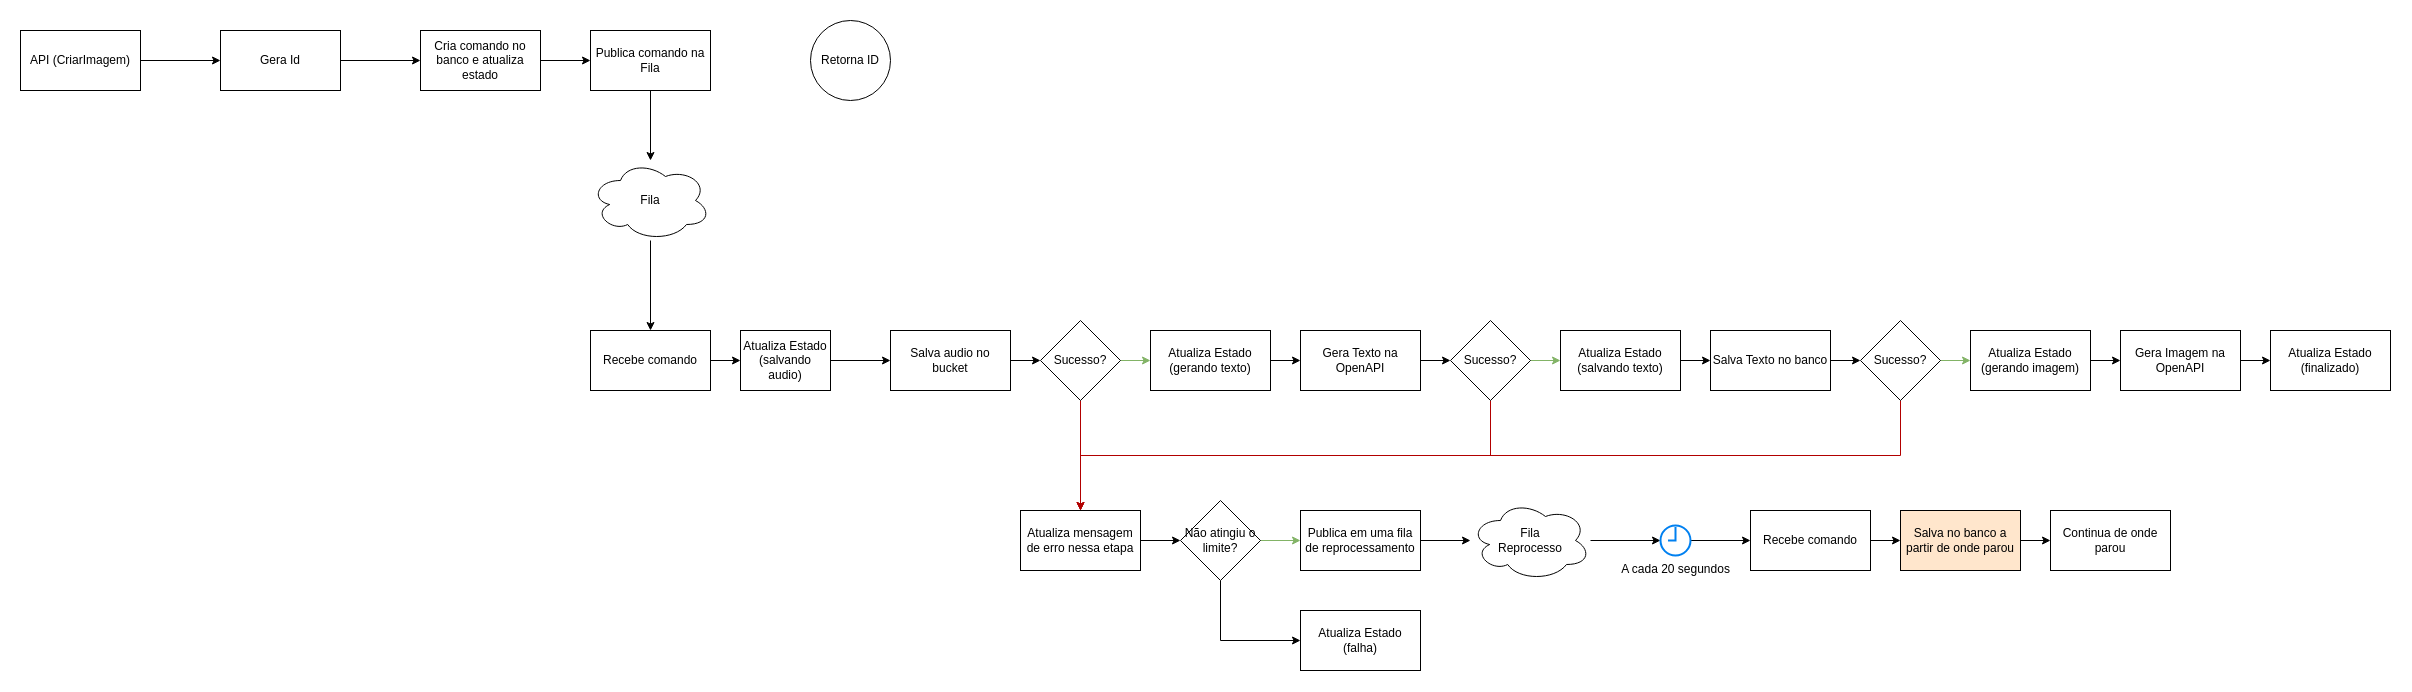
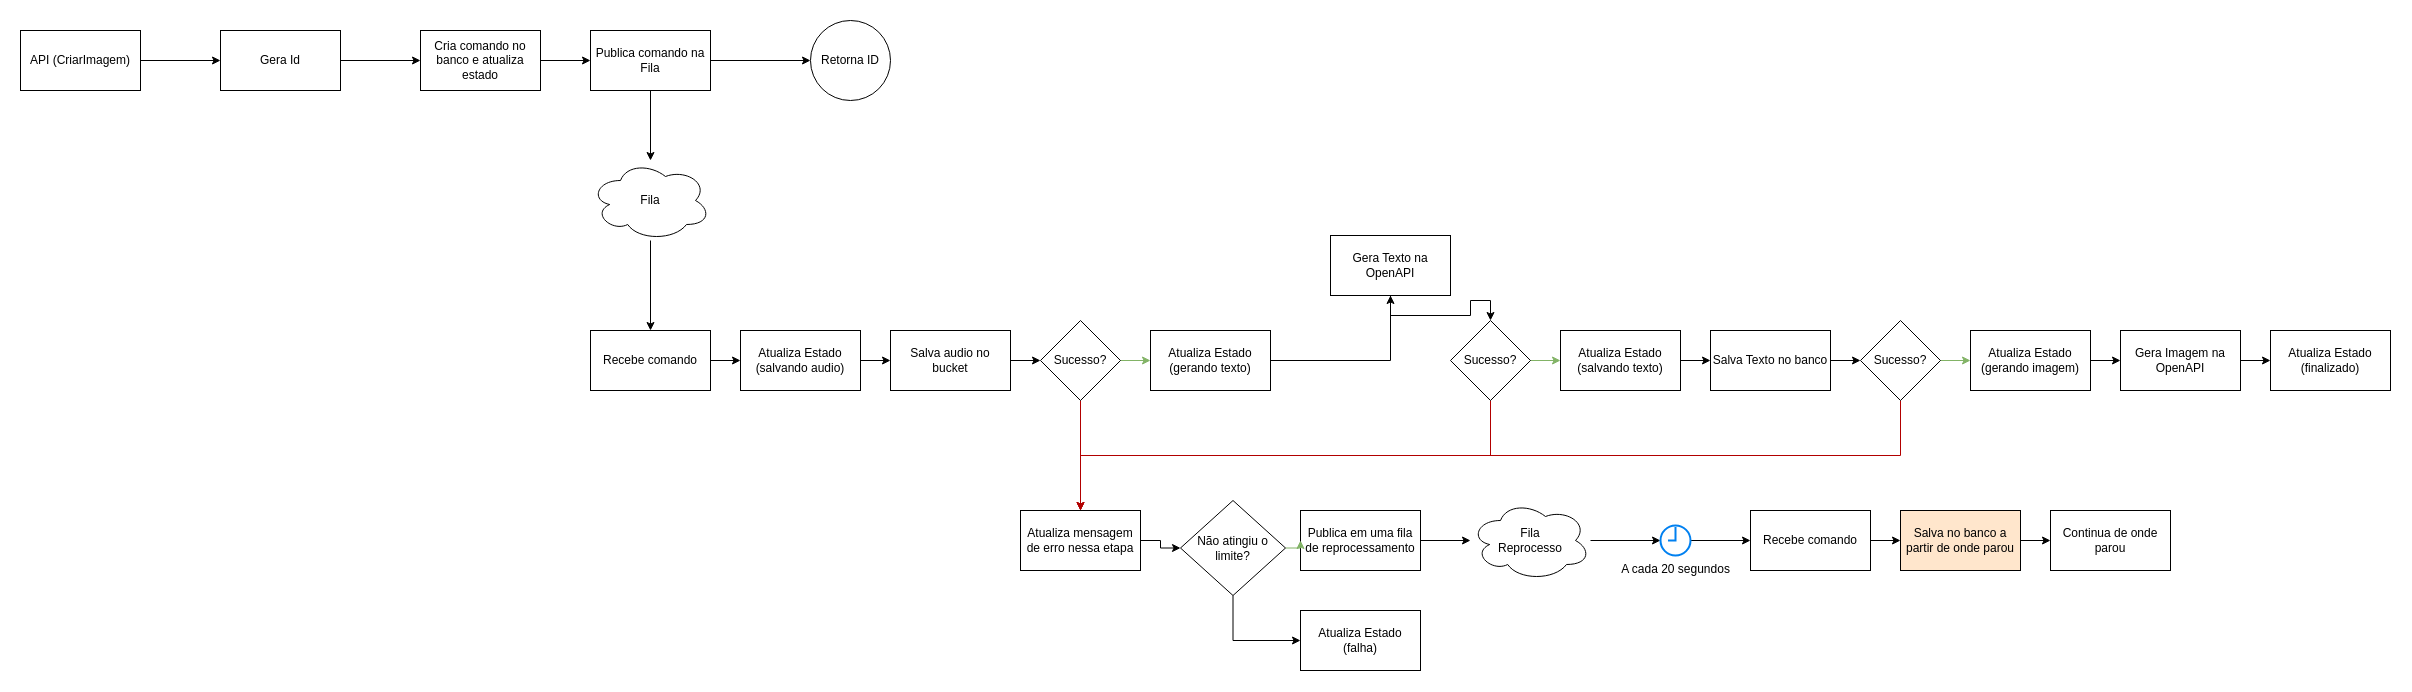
  <mxCell id="0" />
  <mxCell id="1" parent="0" />
  <mxCell id="2" value="" style="edgeStyle=orthogonalEdgeStyle;rounded=0;orthogonalLoop=1;jettySize=auto;html=1;" edge="1" parent="1" source="3" target="5"><mxGeometry relative="1" as="geometry" /></mxCell>
  <mxCell id="3" value="API (CriarImagem)" style="rounded=0;whiteSpace=wrap;html=1;" vertex="1" parent="1"><mxGeometry x="20" y="30" width="120" height="60" as="geometry" /></mxCell>
  <mxCell id="4" value="" style="edgeStyle=orthogonalEdgeStyle;rounded=0;orthogonalLoop=1;jettySize=auto;html=1;" edge="1" parent="1" source="5" target="19"><mxGeometry relative="1" as="geometry" /></mxCell>
  <mxCell id="5" value="Gera Id" style="whiteSpace=wrap;html=1;rounded=0;" vertex="1" parent="1"><mxGeometry x="220" y="30" width="120" height="60" as="geometry" /></mxCell>
+ <mxCell id="6" value="" style="edgeStyle=orthogonalEdgeStyle;rounded=0;orthogonalLoop=1;jettySize=auto;html=1;" edge="1" parent="1" source="8" target="9"><mxGeometry relative="1" as="geometry" /></mxCell>
  <mxCell id="7" value="" style="edgeStyle=orthogonalEdgeStyle;rounded=0;orthogonalLoop=1;jettySize=auto;html=1;" edge="1" parent="1" source="8" target="11"><mxGeometry relative="1" as="geometry" /></mxCell>
  <mxCell id="8" value="Publica comando na Fila" style="whiteSpace=wrap;html=1;rounded=0;" vertex="1" parent="1"><mxGeometry x="590" y="30" width="120" height="60" as="geometry" /></mxCell>
  <mxCell id="9" value="Retorna ID" style="ellipse;whiteSpace=wrap;html=1;rounded=0;" vertex="1" parent="1"><mxGeometry x="810" y="20" width="80" height="80" as="geometry" /></mxCell>
  <mxCell id="10" value="" style="edgeStyle=orthogonalEdgeStyle;rounded=0;orthogonalLoop=1;jettySize=auto;html=1;" edge="1" parent="1" source="11" target="13"><mxGeometry relative="1" as="geometry" /></mxCell>
  <mxCell id="11" value="Fila" style="ellipse;shape=cloud;whiteSpace=wrap;html=1;rounded=0;" vertex="1" parent="1"><mxGeometry x="590" y="160" width="120" height="80" as="geometry" /></mxCell>
  <mxCell id="12" value="" style="edgeStyle=orthogonalEdgeStyle;rounded=0;orthogonalLoop=1;jettySize=auto;html=1;" edge="1" parent="1" source="13" target="15"><mxGeometry relative="1" as="geometry" /></mxCell>
  <mxCell id="13" value="Recebe comando" style="whiteSpace=wrap;html=1;rounded=0;" vertex="1" parent="1"><mxGeometry x="590" y="330" width="120" height="60" as="geometry" /></mxCell>
  <mxCell id="14" value="" style="edgeStyle=orthogonalEdgeStyle;rounded=0;orthogonalLoop=1;jettySize=auto;html=1;" edge="1" parent="1" source="15" target="17"><mxGeometry relative="1" as="geometry" /></mxCell>
- <mxCell id="15" value="Atualiza Estado&lt;br&gt;(salvando audio)" style="whiteSpace=wrap;html=1;rounded=0;" vertex="1" parent="1"><mxGeometry x="740" y="330" width="90" height="60" as="geometry" /></mxCell>
+ <mxCell id="15" value="Atualiza Estado&lt;br&gt;(salvando audio)" style="whiteSpace=wrap;html=1;rounded=0;" vertex="1" parent="1"><mxGeometry x="740" y="330" width="120" height="60" as="geometry" /></mxCell>
  <mxCell id="16" value="" style="edgeStyle=orthogonalEdgeStyle;rounded=0;orthogonalLoop=1;jettySize=auto;html=1;" edge="1" parent="1" source="17" target="26"><mxGeometry relative="1" as="geometry" /></mxCell>
  <mxCell id="17" value="Salva audio no bucket" style="whiteSpace=wrap;html=1;rounded=0;" vertex="1" parent="1"><mxGeometry x="890" y="330" width="120" height="60" as="geometry" /></mxCell>
  <mxCell id="18" style="edgeStyle=orthogonalEdgeStyle;rounded=0;orthogonalLoop=1;jettySize=auto;html=1;exitX=1;exitY=0.5;exitDx=0;exitDy=0;entryX=0;entryY=0.5;entryDx=0;entryDy=0;" edge="1" parent="1" source="19" target="8"><mxGeometry relative="1" as="geometry" /></mxCell>
  <mxCell id="19" value="Cria comando no banco e atualiza estado" style="whiteSpace=wrap;html=1;rounded=0;" vertex="1" parent="1"><mxGeometry x="420" y="30" width="120" height="60" as="geometry" /></mxCell>
  <mxCell id="20" value="" style="edgeStyle=orthogonalEdgeStyle;rounded=0;orthogonalLoop=1;jettySize=auto;html=1;" edge="1" parent="1" source="21" target="23"><mxGeometry relative="1" as="geometry" /></mxCell>
  <mxCell id="21" value="Atualiza Estado&lt;br&gt;(gerando texto)" style="whiteSpace=wrap;html=1;rounded=0;" vertex="1" parent="1"><mxGeometry x="1150" y="330" width="120" height="60" as="geometry" /></mxCell>
  <mxCell id="22" value="" style="edgeStyle=orthogonalEdgeStyle;rounded=0;orthogonalLoop=1;jettySize=auto;html=1;" edge="1" parent="1" source="23" target="31"><mxGeometry relative="1" as="geometry" /></mxCell>
- <mxCell id="23" value="Gera Texto na OpenAPI" style="whiteSpace=wrap;html=1;rounded=0;" vertex="1" parent="1"><mxGeometry x="1300" y="330" width="120" height="60" as="geometry" /></mxCell>
+ <mxCell id="23" value="Gera Texto na OpenAPI" style="whiteSpace=wrap;html=1;rounded=0;" vertex="1" parent="1"><mxGeometry x="1330" y="235" width="120" height="60" as="geometry" /></mxCell>
  <mxCell id="24" style="edgeStyle=orthogonalEdgeStyle;rounded=0;orthogonalLoop=1;jettySize=auto;html=1;exitX=1;exitY=0.5;exitDx=0;exitDy=0;entryX=0;entryY=0.5;entryDx=0;entryDy=0;fillColor=#d5e8d4;strokeColor=#82b366;" edge="1" parent="1" source="26" target="21"><mxGeometry relative="1" as="geometry" /></mxCell>
  <mxCell id="25" style="edgeStyle=orthogonalEdgeStyle;rounded=0;orthogonalLoop=1;jettySize=auto;html=1;exitX=0.5;exitY=1;exitDx=0;exitDy=0;fillColor=#e51400;strokeColor=#B20000;" edge="1" parent="1" source="26" target="28"><mxGeometry relative="1" as="geometry" /></mxCell>
  <mxCell id="26" value="Sucesso?" style="rhombus;whiteSpace=wrap;html=1;rounded=0;" vertex="1" parent="1"><mxGeometry x="1040" y="320" width="80" height="80" as="geometry" /></mxCell>
  <mxCell id="27" value="" style="edgeStyle=orthogonalEdgeStyle;rounded=0;orthogonalLoop=1;jettySize=auto;html=1;" edge="1" parent="1" source="28" target="57"><mxGeometry relative="1" as="geometry" /></mxCell>
  <mxCell id="28" value="Atualiza mensagem de erro nessa etapa" style="whiteSpace=wrap;html=1;rounded=0;" vertex="1" parent="1"><mxGeometry x="1020" y="510" width="120" height="60" as="geometry" /></mxCell>
  <mxCell id="29" value="" style="edgeStyle=orthogonalEdgeStyle;rounded=0;orthogonalLoop=1;jettySize=auto;html=1;fillColor=#d5e8d4;strokeColor=#82b366;" edge="1" parent="1" source="31" target="33"><mxGeometry relative="1" as="geometry" /></mxCell>
  <mxCell id="30" style="edgeStyle=orthogonalEdgeStyle;rounded=0;orthogonalLoop=1;jettySize=auto;html=1;exitX=0.5;exitY=1;exitDx=0;exitDy=0;entryX=0.5;entryY=0;entryDx=0;entryDy=0;fillColor=#e51400;strokeColor=#B20000;" edge="1" parent="1" source="31" target="28"><mxGeometry relative="1" as="geometry" /></mxCell>
  <mxCell id="31" value="Sucesso?" style="rhombus;whiteSpace=wrap;html=1;rounded=0;" vertex="1" parent="1"><mxGeometry x="1450" y="320" width="80" height="80" as="geometry" /></mxCell>
  <mxCell id="32" value="" style="edgeStyle=orthogonalEdgeStyle;rounded=0;orthogonalLoop=1;jettySize=auto;html=1;" edge="1" parent="1" source="33" target="35"><mxGeometry relative="1" as="geometry" /></mxCell>
  <mxCell id="33" value="Atualiza Estado&lt;br&gt;(salvando texto)" style="whiteSpace=wrap;html=1;rounded=0;" vertex="1" parent="1"><mxGeometry x="1560" y="330" width="120" height="60" as="geometry" /></mxCell>
  <mxCell id="34" value="" style="edgeStyle=orthogonalEdgeStyle;rounded=0;orthogonalLoop=1;jettySize=auto;html=1;" edge="1" parent="1" source="35" target="38"><mxGeometry relative="1" as="geometry" /></mxCell>
  <mxCell id="35" value="Salva Texto no banco" style="whiteSpace=wrap;html=1;rounded=0;" vertex="1" parent="1"><mxGeometry x="1710" y="330" width="120" height="60" as="geometry" /></mxCell>
  <mxCell id="36" value="" style="edgeStyle=orthogonalEdgeStyle;rounded=0;orthogonalLoop=1;jettySize=auto;html=1;fillColor=#d5e8d4;strokeColor=#82b366;" edge="1" parent="1" source="38" target="40"><mxGeometry relative="1" as="geometry" /></mxCell>
  <mxCell id="37" style="edgeStyle=orthogonalEdgeStyle;rounded=0;orthogonalLoop=1;jettySize=auto;html=1;exitX=0.5;exitY=1;exitDx=0;exitDy=0;entryX=0.5;entryY=0;entryDx=0;entryDy=0;fillColor=#e51400;strokeColor=#B20000;" edge="1" parent="1" source="38" target="28"><mxGeometry relative="1" as="geometry" /></mxCell>
  <mxCell id="38" value="Sucesso?" style="rhombus;whiteSpace=wrap;html=1;rounded=0;" vertex="1" parent="1"><mxGeometry x="1860" y="320" width="80" height="80" as="geometry" /></mxCell>
  <mxCell id="39" value="" style="edgeStyle=orthogonalEdgeStyle;rounded=0;orthogonalLoop=1;jettySize=auto;html=1;" edge="1" parent="1" source="40" target="42"><mxGeometry relative="1" as="geometry" /></mxCell>
  <mxCell id="40" value="Atualiza Estado&lt;br&gt;(gerando imagem)" style="whiteSpace=wrap;html=1;rounded=0;" vertex="1" parent="1"><mxGeometry x="1970" y="330" width="120" height="60" as="geometry" /></mxCell>
  <mxCell id="41" value="" style="edgeStyle=orthogonalEdgeStyle;rounded=0;orthogonalLoop=1;jettySize=auto;html=1;" edge="1" parent="1" source="42" target="43"><mxGeometry relative="1" as="geometry" /></mxCell>
  <mxCell id="42" value="Gera Imagem na OpenAPI" style="whiteSpace=wrap;html=1;rounded=0;" vertex="1" parent="1"><mxGeometry x="2120" y="330" width="120" height="60" as="geometry" /></mxCell>
  <mxCell id="43" value="Atualiza Estado&lt;br&gt;(finalizado)" style="whiteSpace=wrap;html=1;rounded=0;" vertex="1" parent="1"><mxGeometry x="2270" y="330" width="120" height="60" as="geometry" /></mxCell>
  <mxCell id="44" value="" style="edgeStyle=orthogonalEdgeStyle;rounded=0;orthogonalLoop=1;jettySize=auto;html=1;" edge="1" parent="1" source="54" target="49"><mxGeometry relative="1" as="geometry" /></mxCell>
  <mxCell id="45" value="Fila&lt;br&gt;Reprocesso" style="ellipse;shape=cloud;whiteSpace=wrap;html=1;rounded=0;" vertex="1" parent="1"><mxGeometry x="1470" y="500" width="120" height="80" as="geometry" /></mxCell>
  <mxCell id="46" value="" style="edgeStyle=orthogonalEdgeStyle;rounded=0;orthogonalLoop=1;jettySize=auto;html=1;" edge="1" parent="1" source="47" target="45"><mxGeometry relative="1" as="geometry" /></mxCell>
  <mxCell id="47" value="Publica em uma fila de reprocessamento" style="whiteSpace=wrap;html=1;rounded=0;" vertex="1" parent="1"><mxGeometry x="1300" y="510" width="120" height="60" as="geometry" /></mxCell>
  <mxCell id="48" value="" style="edgeStyle=orthogonalEdgeStyle;rounded=0;orthogonalLoop=1;jettySize=auto;html=1;" edge="1" parent="1" source="49" target="51"><mxGeometry relative="1" as="geometry" /></mxCell>
  <mxCell id="49" value="Recebe comando" style="whiteSpace=wrap;html=1;rounded=0;" vertex="1" parent="1"><mxGeometry x="1750" y="510" width="120" height="60" as="geometry" /></mxCell>
  <mxCell id="50" value="" style="edgeStyle=orthogonalEdgeStyle;rounded=0;orthogonalLoop=1;jettySize=auto;html=1;" edge="1" parent="1" source="51" target="52"><mxGeometry relative="1" as="geometry" /></mxCell>
  <mxCell id="51" value="Salva no banco a partir de onde parou" style="whiteSpace=wrap;html=1;rounded=0;fillColor=#ffe6cc;" vertex="1" parent="1"><mxGeometry x="1900" y="510" width="120" height="60" as="geometry" /></mxCell>
  <mxCell id="52" value="Continua de onde parou" style="whiteSpace=wrap;html=1;rounded=0;" vertex="1" parent="1"><mxGeometry x="2050" y="510" width="120" height="60" as="geometry" /></mxCell>
  <mxCell id="53" value="" style="edgeStyle=orthogonalEdgeStyle;rounded=0;orthogonalLoop=1;jettySize=auto;html=1;" edge="1" parent="1" source="45" target="54"><mxGeometry relative="1" as="geometry"><mxPoint x="1590" y="540" as="sourcePoint" /><mxPoint x="1800" y="540" as="targetPoint" /></mxGeometry></mxCell>
  <mxCell id="54" value="A cada 20 segundos" style="html=1;verticalLabelPosition=bottom;align=center;labelBackgroundColor=#ffffff;verticalAlign=top;strokeWidth=2;strokeColor=#0080F0;shadow=0;dashed=0;shape=mxgraph.ios7.icons.clock;" vertex="1" parent="1"><mxGeometry x="1660" y="525" width="30" height="30" as="geometry" /></mxCell>
  <mxCell id="55" style="edgeStyle=orthogonalEdgeStyle;rounded=0;orthogonalLoop=1;jettySize=auto;html=1;exitX=1;exitY=0.5;exitDx=0;exitDy=0;entryX=0;entryY=0.5;entryDx=0;entryDy=0;fillColor=#d5e8d4;strokeColor=#82b366;" edge="1" parent="1" source="57" target="47"><mxGeometry relative="1" as="geometry" /></mxCell>
  <mxCell id="56" style="edgeStyle=orthogonalEdgeStyle;rounded=0;orthogonalLoop=1;jettySize=auto;html=1;exitX=0.5;exitY=1;exitDx=0;exitDy=0;entryX=0;entryY=0.5;entryDx=0;entryDy=0;" edge="1" parent="1" source="57" target="58"><mxGeometry relative="1" as="geometry" /></mxCell>
- <mxCell id="57" value="Não atingiu o limite?" style="rhombus;whiteSpace=wrap;html=1;rounded=0;" vertex="1" parent="1"><mxGeometry x="1180" y="500" width="80" height="80" as="geometry" /></mxCell>
+ <mxCell id="57" value="Não atingiu o limite?" style="rhombus;whiteSpace=wrap;html=1;rounded=0;" vertex="1" parent="1"><mxGeometry x="1180" y="500" width="105" height="95" as="geometry" /></mxCell>
  <mxCell id="58" value="Atualiza Estado&lt;br&gt;(falha)" style="whiteSpace=wrap;html=1;rounded=0;" vertex="1" parent="1"><mxGeometry x="1300" y="610" width="120" height="60" as="geometry" /></mxCell>
